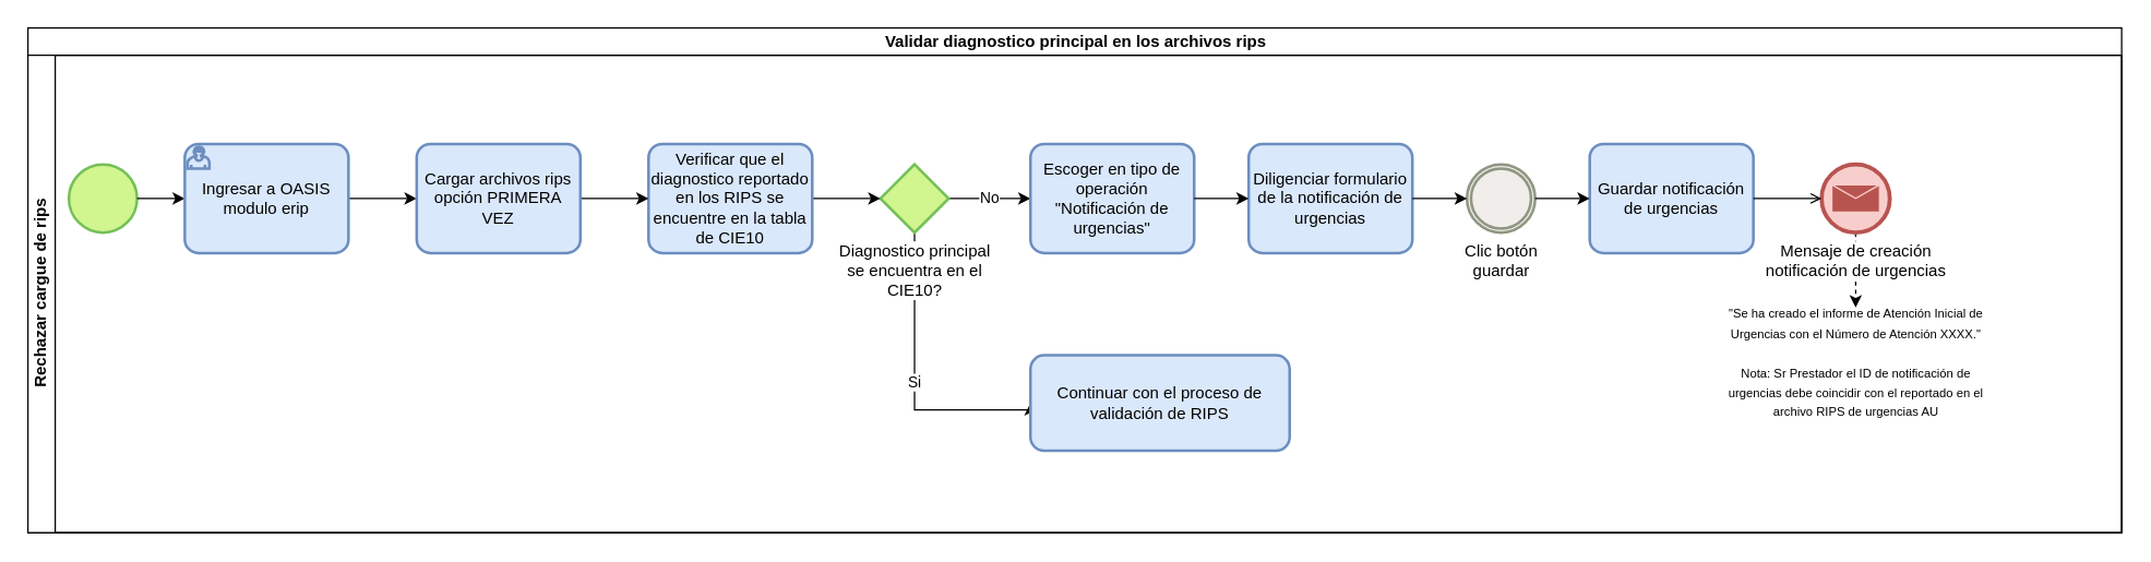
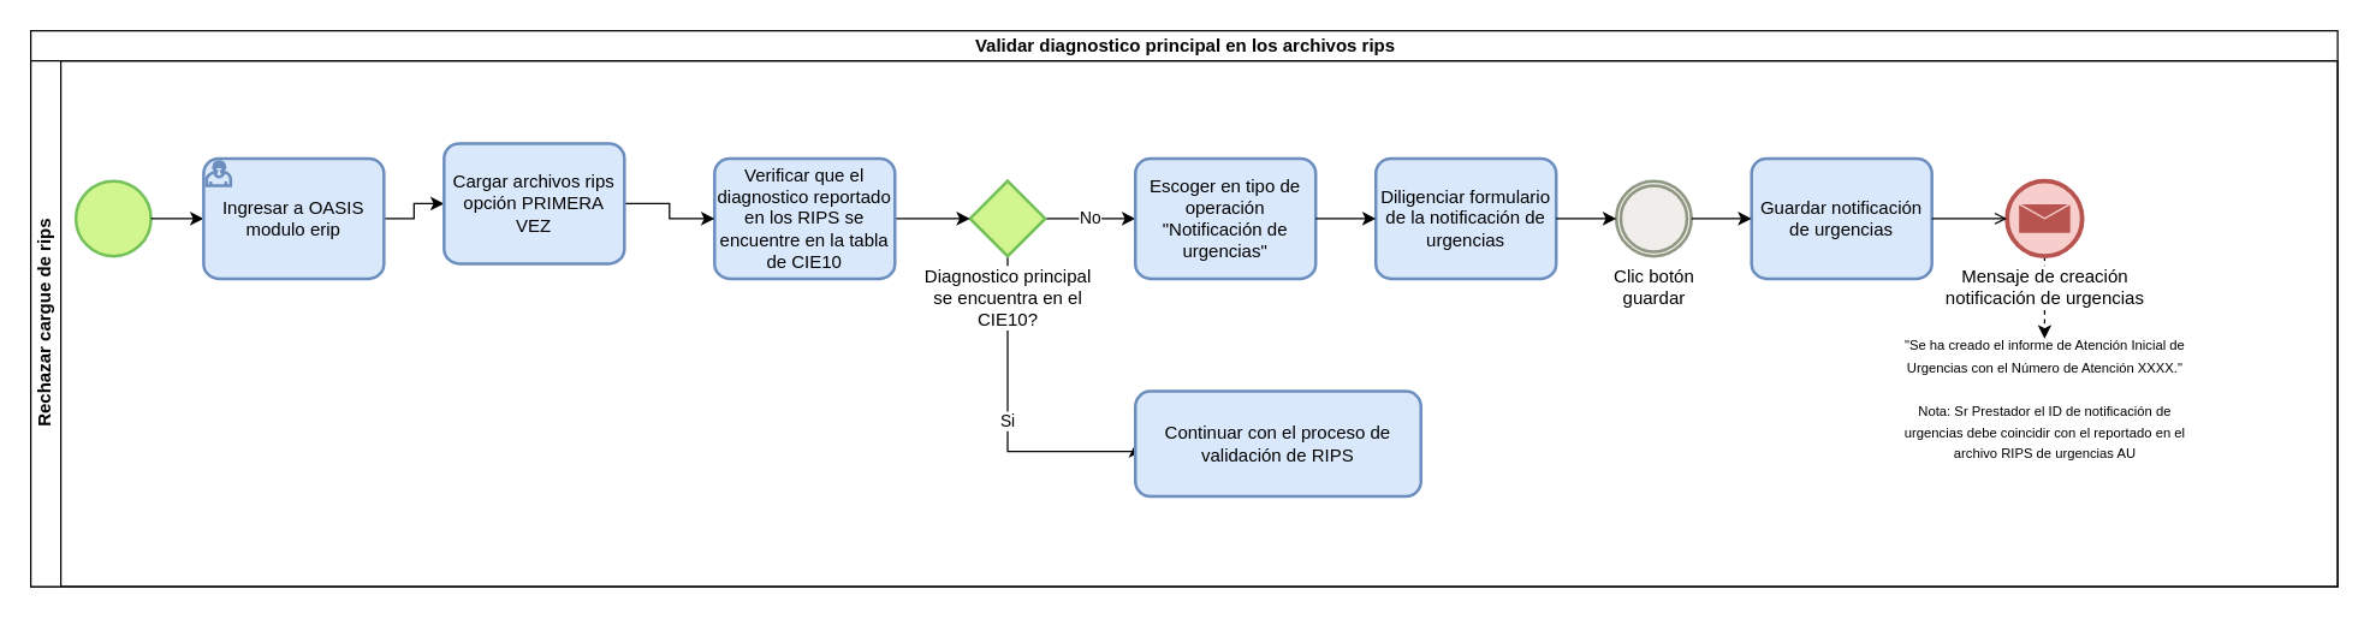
  <mxCell id="0" />
  <mxCell id="1" parent="0" />
  <mxCell id="2" value="&lt;font style=&quot;vertical-align: inherit;&quot;&gt;&lt;font style=&quot;vertical-align: inherit;&quot;&gt;&lt;font style=&quot;vertical-align: inherit;&quot;&gt;&lt;font style=&quot;vertical-align: inherit;&quot;&gt;Validar diagnostico principal en los archivos rips&lt;/font&gt;&lt;/font&gt;&lt;/font&gt;&lt;/font&gt;" style="swimlane;childLayout=stackLayout;resizeParent=1;resizeParentMax=0;horizontal=1;startSize=20;horizontalStack=0;html=1;" parent="1" vertex="1"><mxGeometry x="20" y="20" width="1535" height="370" as="geometry" /></mxCell>
  <mxCell id="3" value="&lt;font style=&quot;vertical-align: inherit;&quot;&gt;&lt;font style=&quot;vertical-align: inherit;&quot;&gt;Rechazar cargue de rips&lt;/font&gt;&lt;/font&gt;" style="swimlane;startSize=20;horizontal=0;html=1;" parent="2" vertex="1"><mxGeometry y="20" width="1535" height="350" as="geometry" /></mxCell>
  <mxCell id="4" value="" style="points=[[0.145,0.145,0],[0.5,0,0],[0.855,0.145,0],[1,0.5,0],[0.855,0.855,0],[0.5,1,0],[0.145,0.855,0],[0,0.5,0]];shape=mxgraph.bpmn.event;html=1;verticalLabelPosition=bottom;labelBackgroundColor=#ffffff;verticalAlign=top;align=center;perimeter=ellipsePerimeter;outlineConnect=0;aspect=fixed;outline=standard;symbol=general;fillColor=#d1f58f;strokeColor=#74c059;strokeWidth=2;" parent="3" vertex="1"><mxGeometry x="30" y="80" width="50" height="50" as="geometry" /></mxCell>
  <mxCell id="5" style="edgeStyle=orthogonalEdgeStyle;rounded=0;orthogonalLoop=1;jettySize=auto;html=1;entryX=0;entryY=0.5;entryDx=0;entryDy=0;entryPerimeter=0;" parent="3" source="4" target="7" edge="1"><mxGeometry relative="1" as="geometry"><mxPoint x="110" y="105" as="targetPoint" /></mxGeometry></mxCell>
  <mxCell id="6" style="edgeStyle=orthogonalEdgeStyle;rounded=0;orthogonalLoop=1;jettySize=auto;html=1;fontFamily=Helvetica;fontSize=12;fontColor=default;entryX=0;entryY=0.5;entryDx=0;entryDy=0;entryPerimeter=0;" parent="3" source="7" target="25" edge="1"><mxGeometry relative="1" as="geometry" /></mxCell>
  <mxCell id="7" value="&lt;font style=&quot;vertical-align: inherit;&quot;&gt;&lt;font style=&quot;vertical-align: inherit;&quot;&gt;Ingresar a OASIS modulo erip&lt;/font&gt;&lt;/font&gt;" style="points=[[0.25,0,0],[0.5,0,0],[0.75,0,0],[1,0.25,0],[1,0.5,0],[1,0.75,0],[0.75,1,0],[0.5,1,0],[0.25,1,0],[0,0.75,0],[0,0.5,0],[0,0.25,0]];shape=mxgraph.bpmn.task;whiteSpace=wrap;rectStyle=rounded;size=10;html=1;container=1;expand=0;collapsible=0;taskMarker=user;fillColor=#dae8fc;strokeColor=#6c8ebf;strokeWidth=2;" parent="3" vertex="1"><mxGeometry x="115" y="65" width="120" height="80" as="geometry" /></mxCell>
  <mxCell id="8" value="No" style="edgeStyle=orthogonalEdgeStyle;rounded=0;orthogonalLoop=1;jettySize=auto;html=1;" edge="1" parent="3" source="10" target="13"><mxGeometry relative="1" as="geometry" /></mxCell>
  <mxCell id="9" value="Si" style="edgeStyle=orthogonalEdgeStyle;rounded=0;orthogonalLoop=1;jettySize=auto;html=1;entryX=0;entryY=0.5;entryDx=0;entryDy=0;entryPerimeter=0;" edge="1" parent="3" source="10" target="26"><mxGeometry relative="1" as="geometry"><mxPoint x="650" y="270" as="targetPoint" /><Array as="points"><mxPoint x="650" y="260" /></Array></mxGeometry></mxCell>
  <mxCell id="10" value="Diagnostico principal&lt;br&gt;se encuentra en el&lt;br&gt;CIE10?" style="points=[[0.25,0.25,0],[0.5,0,0],[0.75,0.25,0],[1,0.5,0],[0.75,0.75,0],[0.5,1,0],[0.25,0.75,0],[0,0.5,0]];shape=mxgraph.bpmn.gateway2;html=1;verticalLabelPosition=bottom;labelBackgroundColor=#ffffff;verticalAlign=top;align=center;perimeter=rhombusPerimeter;outlineConnect=0;outline=none;symbol=none;strokeColor=#74c059;fontFamily=Helvetica;fontSize=12;fontColor=default;fillColor=#d1f58f;strokeWidth=2;" parent="3" vertex="1"><mxGeometry x="625" y="80" width="50" height="50" as="geometry" /></mxCell>
  <mxCell id="11" style="edgeStyle=orthogonalEdgeStyle;rounded=0;orthogonalLoop=1;jettySize=auto;html=1;entryX=0;entryY=0.5;entryDx=0;entryDy=0;entryPerimeter=0;" edge="1" parent="3" source="12" target="10"><mxGeometry relative="1" as="geometry" /></mxCell>
  <mxCell id="12" value="&lt;font style=&quot;vertical-align: inherit;&quot;&gt;&lt;font style=&quot;vertical-align: inherit;&quot;&gt;&lt;font style=&quot;vertical-align: inherit;&quot;&gt;&lt;font style=&quot;vertical-align: inherit;&quot;&gt;&lt;font style=&quot;vertical-align: inherit;&quot;&gt;&lt;font style=&quot;vertical-align: inherit;&quot;&gt;Verificar que el diagnostico reportado en los RIPS se encuentre en la tabla de CIE10&lt;/font&gt;&lt;/font&gt;&lt;/font&gt;&lt;/font&gt;&lt;/font&gt;&lt;/font&gt;" style="points=[[0.25,0,0],[0.5,0,0],[0.75,0,0],[1,0.25,0],[1,0.5,0],[1,0.75,0],[0.75,1,0],[0.5,1,0],[0.25,1,0],[0,0.75,0],[0,0.5,0],[0,0.25,0]];shape=mxgraph.bpmn.task;whiteSpace=wrap;rectStyle=rounded;size=10;html=1;container=1;expand=0;collapsible=0;taskMarker=abstract;labelBackgroundColor=none;strokeColor=#6c8ebf;fontFamily=Helvetica;fontSize=12;fontColor=default;fillColor=#dae8fc;strokeWidth=2;" parent="3" vertex="1"><mxGeometry x="455" y="65" width="120" height="80" as="geometry" /></mxCell>
  <mxCell id="13" value="Escoger en tipo de operación &quot;Notificación de urgencias&quot;" style="points=[[0.25,0,0],[0.5,0,0],[0.75,0,0],[1,0.25,0],[1,0.5,0],[1,0.75,0],[0.75,1,0],[0.5,1,0],[0.25,1,0],[0,0.75,0],[0,0.5,0],[0,0.25,0]];shape=mxgraph.bpmn.task;whiteSpace=wrap;rectStyle=rounded;size=10;html=1;container=1;expand=0;collapsible=0;taskMarker=abstract;labelBackgroundColor=none;strokeColor=#6c8ebf;fontFamily=Helvetica;fontSize=12;fontColor=default;fillColor=#dae8fc;strokeWidth=2;" parent="3" vertex="1"><mxGeometry x="735" y="65" width="120" height="80" as="geometry" /></mxCell>
  <mxCell id="14" value="Diligenciar formulario de la notificación de urgencias" style="points=[[0.25,0,0],[0.5,0,0],[0.75,0,0],[1,0.25,0],[1,0.5,0],[1,0.75,0],[0.75,1,0],[0.5,1,0],[0.25,1,0],[0,0.75,0],[0,0.5,0],[0,0.25,0]];shape=mxgraph.bpmn.task;whiteSpace=wrap;rectStyle=rounded;size=10;html=1;container=1;expand=0;collapsible=0;taskMarker=abstract;labelBackgroundColor=none;strokeColor=#6c8ebf;fontFamily=Helvetica;fontSize=12;fontColor=default;fillColor=#dae8fc;strokeWidth=2;" parent="3" vertex="1"><mxGeometry x="895" y="65" width="120" height="80" as="geometry" /></mxCell>
  <mxCell id="15" style="edgeStyle=orthogonalEdgeStyle;rounded=0;orthogonalLoop=1;jettySize=auto;html=1;fontFamily=Helvetica;fontSize=12;fontColor=default;" parent="3" source="13" target="14" edge="1"><mxGeometry relative="1" as="geometry" /></mxCell>
  <mxCell id="16" value="Clic botón&lt;br&gt;guardar" style="points=[[0.145,0.145,0],[0.5,0,0],[0.855,0.145,0],[1,0.5,0],[0.855,0.855,0],[0.5,1,0],[0.145,0.855,0],[0,0.5,0]];shape=mxgraph.bpmn.event;html=1;verticalLabelPosition=bottom;labelBackgroundColor=#ffffff;verticalAlign=top;align=center;perimeter=ellipsePerimeter;outlineConnect=0;aspect=fixed;outline=throwing;symbol=general;strokeColor=#8e9782;fontFamily=Helvetica;fontSize=12;fontColor=default;fillColor=#f1edea;strokeWidth=2;" parent="3" vertex="1"><mxGeometry x="1055" y="80" width="50" height="50" as="geometry" /></mxCell>
  <mxCell id="17" style="edgeStyle=orthogonalEdgeStyle;rounded=0;orthogonalLoop=1;jettySize=auto;html=1;fontFamily=Helvetica;fontSize=12;fontColor=default;" parent="3" source="14" target="16" edge="1"><mxGeometry relative="1" as="geometry"><mxPoint x="1065" y="90" as="targetPoint" /></mxGeometry></mxCell>
  <mxCell id="18" value="Guardar notificación de urgencias" style="points=[[0.25,0,0],[0.5,0,0],[0.75,0,0],[1,0.25,0],[1,0.5,0],[1,0.75,0],[0.75,1,0],[0.5,1,0],[0.25,1,0],[0,0.75,0],[0,0.5,0],[0,0.25,0]];shape=mxgraph.bpmn.task;whiteSpace=wrap;rectStyle=rounded;size=10;html=1;container=1;expand=0;collapsible=0;taskMarker=abstract;labelBackgroundColor=none;strokeColor=#6c8ebf;fontFamily=Helvetica;fontSize=12;fontColor=default;fillColor=#dae8fc;strokeWidth=2;" parent="3" vertex="1"><mxGeometry x="1145" y="65" width="120" height="80" as="geometry" /></mxCell>
  <mxCell id="19" style="edgeStyle=orthogonalEdgeStyle;rounded=0;orthogonalLoop=1;jettySize=auto;html=1;fontFamily=Helvetica;fontSize=12;fontColor=default;" parent="3" source="16" target="18" edge="1"><mxGeometry relative="1" as="geometry" /></mxCell>
  <mxCell id="20" style="edgeStyle=orthogonalEdgeStyle;rounded=0;orthogonalLoop=1;jettySize=auto;html=1;fontFamily=Helvetica;fontSize=12;fontColor=default;dashed=1;entryX=0.5;entryY=0;entryDx=0;entryDy=0;" parent="3" source="21" edge="1"><mxGeometry relative="1" as="geometry"><mxPoint x="1340" y="185" as="targetPoint" /></mxGeometry></mxCell>
  <mxCell id="21" value="Mensaje de creación&lt;br&gt;notificación de urgencias" style="points=[[0.145,0.145,0],[0.5,0,0],[0.855,0.145,0],[1,0.5,0],[0.855,0.855,0],[0.5,1,0],[0.145,0.855,0],[0,0.5,0]];shape=mxgraph.bpmn.event;html=1;verticalLabelPosition=bottom;labelBackgroundColor=#ffffff;verticalAlign=top;align=center;perimeter=ellipsePerimeter;outlineConnect=0;aspect=fixed;outline=end;symbol=message;strokeColor=#b85450;fontFamily=Helvetica;fontSize=12;fillColor=#f8cecc;" parent="3" vertex="1"><mxGeometry x="1315" y="80" width="50" height="50" as="geometry" /></mxCell>
  <mxCell id="22" style="edgeStyle=orthogonalEdgeStyle;rounded=0;orthogonalLoop=1;jettySize=auto;html=1;fontFamily=Helvetica;fontSize=12;fontColor=default;entryX=0;entryY=0.5;entryDx=0;entryDy=0;entryPerimeter=0;endArrow=open;" parent="3" source="18" target="21" edge="1"><mxGeometry relative="1" as="geometry"><mxPoint x="1305" y="90" as="targetPoint" /></mxGeometry></mxCell>
  <mxCell id="23" value="&lt;font style=&quot;font-size: 9px;&quot;&gt;&quot;Se ha creado el informe de Atención Inicial de Urgencias con el Número de Atención XXXX.&quot;&lt;br&gt;&lt;br&gt;Nota: Sr Prestador el ID de notificación de urgencias debe coincidir con el reportado en el archivo RIPS de urgencias AU&lt;/font&gt;" style="text;html=1;strokeColor=none;fillColor=none;align=center;verticalAlign=middle;whiteSpace=wrap;rounded=0;fontSize=12;fontFamily=Helvetica;fontColor=default;" parent="3" vertex="1"><mxGeometry x="1238.75" y="180" width="202.5" height="90" as="geometry" /></mxCell>
  <mxCell id="24" style="edgeStyle=orthogonalEdgeStyle;rounded=0;orthogonalLoop=1;jettySize=auto;html=1;entryX=0;entryY=0.5;entryDx=0;entryDy=0;entryPerimeter=0;" edge="1" parent="3" source="25" target="12"><mxGeometry relative="1" as="geometry" /></mxCell>
- <mxCell id="25" value="&lt;font style=&quot;vertical-align: inherit;&quot;&gt;&lt;font style=&quot;vertical-align: inherit;&quot;&gt;Cargar archivos rips opción PRIMERA VEZ&lt;/font&gt;&lt;/font&gt;" style="points=[[0.25,0,0],[0.5,0,0],[0.75,0,0],[1,0.25,0],[1,0.5,0],[1,0.75,0],[0.75,1,0],[0.5,1,0],[0.25,1,0],[0,0.75,0],[0,0.5,0],[0,0.25,0]];shape=mxgraph.bpmn.task;whiteSpace=wrap;rectStyle=rounded;size=10;html=1;container=1;expand=0;collapsible=0;taskMarker=abstract;labelBackgroundColor=none;strokeColor=#6c8ebf;fontFamily=Helvetica;fontSize=12;fontColor=default;fillColor=#dae8fc;strokeWidth=2;" parent="3" vertex="1"><mxGeometry x="285" y="65" width="120" height="80" as="geometry" /></mxCell>
+ <mxCell id="25" value="&lt;font style=&quot;vertical-align: inherit;&quot;&gt;&lt;font style=&quot;vertical-align: inherit;&quot;&gt;Cargar archivos rips opción PRIMERA VEZ&lt;/font&gt;&lt;/font&gt;" style="points=[[0.25,0,0],[0.5,0,0],[0.75,0,0],[1,0.25,0],[1,0.5,0],[1,0.75,0],[0.75,1,0],[0.5,1,0],[0.25,1,0],[0,0.75,0],[0,0.5,0],[0,0.25,0]];shape=mxgraph.bpmn.task;whiteSpace=wrap;rectStyle=rounded;size=10;html=1;container=1;expand=0;collapsible=0;taskMarker=abstract;labelBackgroundColor=none;strokeColor=#6c8ebf;fontFamily=Helvetica;fontSize=12;fontColor=default;fillColor=#dae8fc;strokeWidth=2;" parent="3" vertex="1"><mxGeometry x="275" y="55" width="120" height="80" as="geometry" /></mxCell>
  <mxCell id="26" value="Continuar con el proceso de validación de RIPS" style="points=[[0.25,0,0],[0.5,0,0],[0.75,0,0],[1,0.25,0],[1,0.5,0],[1,0.75,0],[0.75,1,0],[0.5,1,0],[0.25,1,0],[0,0.75,0],[0,0.5,0],[0,0.25,0]];shape=mxgraph.bpmn.task;whiteSpace=wrap;rectStyle=rounded;size=10;html=1;container=1;expand=0;collapsible=0;taskMarker=abstract;labelBackgroundColor=none;strokeColor=#6c8ebf;fontFamily=Helvetica;fontSize=12;fontColor=default;fillColor=#dae8fc;strokeWidth=2;" vertex="1" parent="3"><mxGeometry x="735" y="220" width="190" height="70" as="geometry" /></mxCell>
